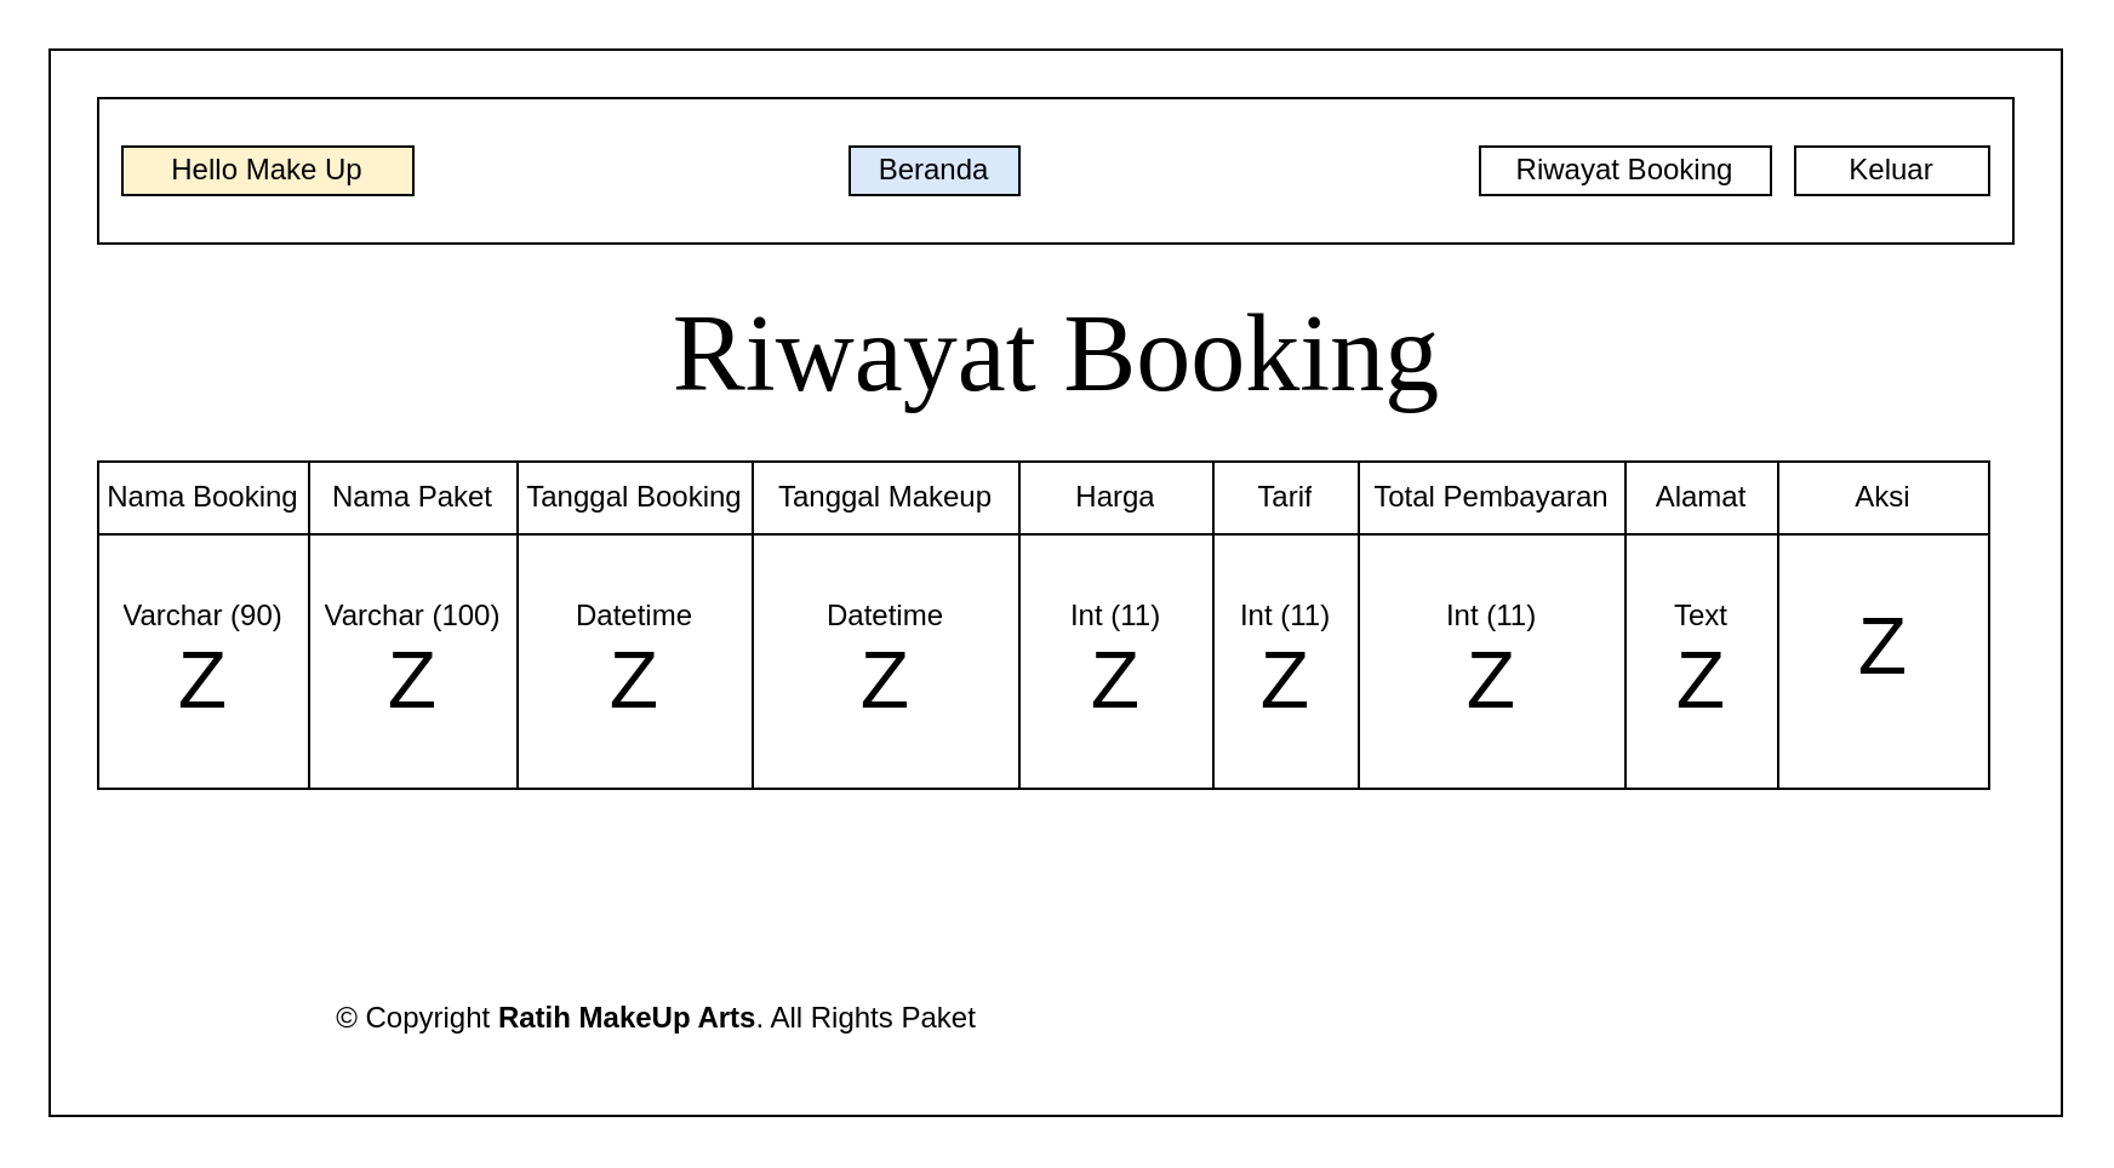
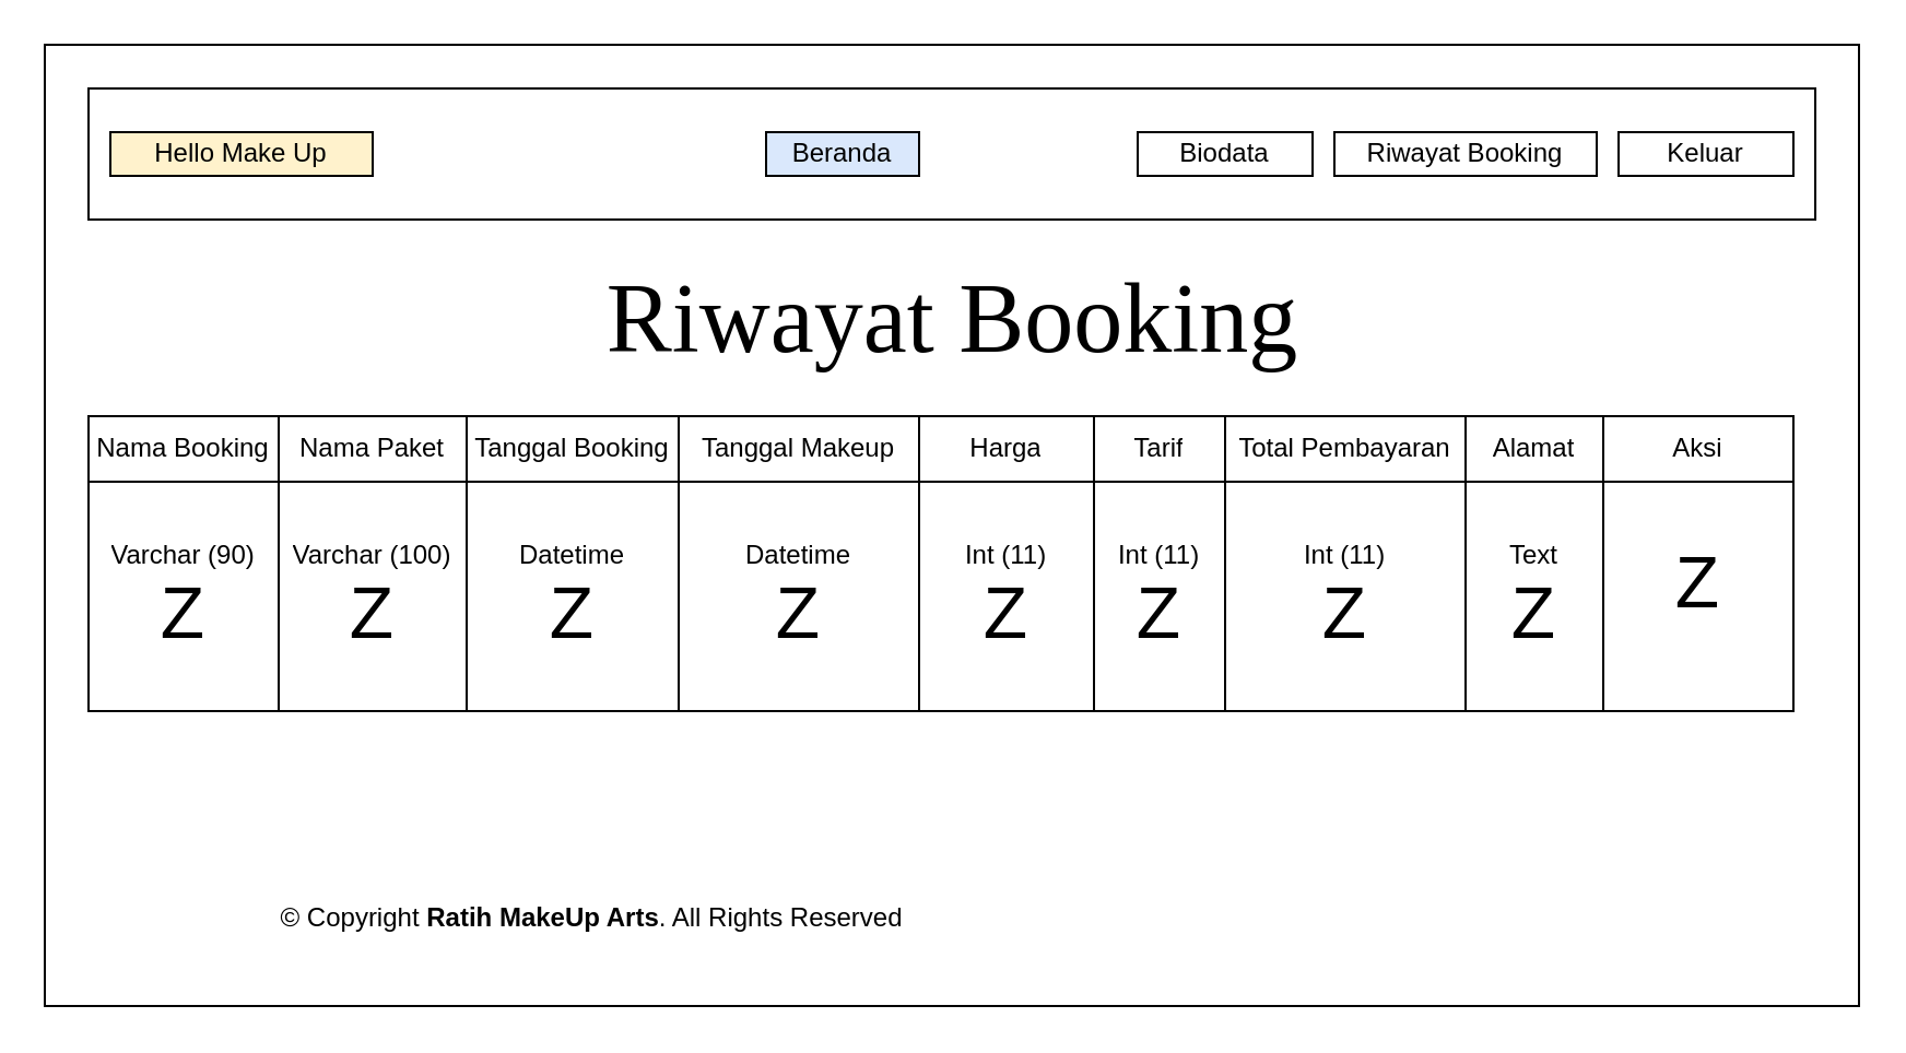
  <mxCell id="0" />
  <mxCell id="1" parent="0" />
  <mxCell id="2" value="" style="rounded=0;whiteSpace=wrap;html=1;" vertex="1" parent="1"><mxGeometry x="20" y="20" width="830" height="440" as="geometry" /></mxCell>
  <mxCell id="3" value="" style="rounded=0;whiteSpace=wrap;html=1;" vertex="1" parent="1"><mxGeometry x="40" y="40" width="790" height="60" as="geometry" /></mxCell>
  <mxCell id="4" value="Hello Make Up" style="whiteSpace=wrap;html=1;fillColor=#fff2cc;" vertex="1" parent="1"><mxGeometry x="50" y="60" width="120" height="20" as="geometry" /></mxCell>
  <mxCell id="5" value="Beranda" style="whiteSpace=wrap;html=1;fillColor=#dae8fc;" vertex="1" parent="1"><mxGeometry x="350" y="60" width="70" height="20" as="geometry" /></mxCell>
+ <mxCell id="6" value="Biodata" style="whiteSpace=wrap;html=1;" vertex="1" parent="1"><mxGeometry x="520" y="60" width="80" height="20" as="geometry" /></mxCell>
  <mxCell id="7" value="Riwayat Booking" style="whiteSpace=wrap;html=1;" vertex="1" parent="1"><mxGeometry x="610" y="60" width="120" height="20" as="geometry" /></mxCell>
  <mxCell id="8" value="Keluar" style="whiteSpace=wrap;html=1;" vertex="1" parent="1"><mxGeometry x="740" y="60" width="80" height="20" as="geometry" /></mxCell>
  <mxCell id="9" value="&lt;font style=&quot;font-size: 45px&quot; face=&quot;Times New Roman&quot;&gt;Riwayat Booking&lt;/font&gt;" style="text;html=1;align=center;verticalAlign=middle;resizable=0;points=[];autosize=1;" vertex="1" parent="1"><mxGeometry x="270" y="130" width="330" height="30" as="geometry" /></mxCell>
  <mxCell id="10" value="" style="shape=table;html=1;whiteSpace=wrap;startSize=0;container=1;collapsible=0;childLayout=tableLayout;" vertex="1" parent="1"><mxGeometry x="40" y="190" width="780" height="135" as="geometry" /></mxCell>
  <mxCell id="11" value="" style="shape=partialRectangle;html=1;whiteSpace=wrap;collapsible=0;dropTarget=0;pointerEvents=0;fillColor=none;top=0;left=0;bottom=0;right=0;points=[[0,0.5],[1,0.5]];portConstraint=eastwest;" vertex="1" parent="10"><mxGeometry width="780" height="30" as="geometry" /></mxCell>
  <mxCell id="12" value="Nama Booking" style="shape=partialRectangle;html=1;whiteSpace=wrap;connectable=0;fillColor=none;top=0;left=0;bottom=0;right=0;overflow=hidden;" vertex="1" parent="11"><mxGeometry width="87" height="30" as="geometry" /></mxCell>
  <mxCell id="13" value="Nama Paket" style="shape=partialRectangle;html=1;whiteSpace=wrap;connectable=0;fillColor=none;top=0;left=0;bottom=0;right=0;overflow=hidden;" vertex="1" parent="11"><mxGeometry x="87" width="86" height="30" as="geometry" /></mxCell>
  <mxCell id="14" value="Tanggal Booking" style="shape=partialRectangle;html=1;whiteSpace=wrap;connectable=0;fillColor=none;top=0;left=0;bottom=0;right=0;overflow=hidden;" vertex="1" parent="11"><mxGeometry x="173" width="97" height="30" as="geometry" /></mxCell>
  <mxCell id="15" value="Tanggal Makeup" style="shape=partialRectangle;html=1;whiteSpace=wrap;connectable=0;fillColor=none;top=0;left=0;bottom=0;right=0;overflow=hidden;" vertex="1" parent="11"><mxGeometry x="270" width="110" height="30" as="geometry" /></mxCell>
  <mxCell id="16" value="Harga" style="shape=partialRectangle;html=1;whiteSpace=wrap;connectable=0;fillColor=none;top=0;left=0;bottom=0;right=0;overflow=hidden;" vertex="1" parent="11"><mxGeometry x="380" width="80" height="30" as="geometry" /></mxCell>
  <mxCell id="17" value="Tarif" style="shape=partialRectangle;html=1;whiteSpace=wrap;connectable=0;fillColor=none;top=0;left=0;bottom=0;right=0;overflow=hidden;" vertex="1" parent="11"><mxGeometry x="460" width="60" height="30" as="geometry" /></mxCell>
  <mxCell id="18" value="Total Pembayaran" style="shape=partialRectangle;html=1;whiteSpace=wrap;connectable=0;fillColor=none;top=0;left=0;bottom=0;right=0;overflow=hidden;" vertex="1" parent="11"><mxGeometry x="520" width="110" height="30" as="geometry" /></mxCell>
  <mxCell id="19" value="Alamat" style="shape=partialRectangle;html=1;whiteSpace=wrap;connectable=0;fillColor=none;top=0;left=0;bottom=0;right=0;overflow=hidden;" vertex="1" parent="11"><mxGeometry x="630" width="63" height="30" as="geometry" /></mxCell>
  <mxCell id="20" value="Aksi" style="shape=partialRectangle;html=1;whiteSpace=wrap;connectable=0;fillColor=none;top=0;left=0;bottom=0;right=0;overflow=hidden;" vertex="1" parent="11"><mxGeometry x="693" width="87" height="30" as="geometry" /></mxCell>
  <mxCell id="21" value="" style="shape=partialRectangle;html=1;whiteSpace=wrap;collapsible=0;dropTarget=0;pointerEvents=0;fillColor=none;top=0;left=0;bottom=0;right=0;points=[[0,0.5],[1,0.5]];portConstraint=eastwest;" vertex="1" parent="10"><mxGeometry y="30" width="780" height="105" as="geometry" /></mxCell>
  <mxCell id="22" value="&lt;div&gt;Varchar (90)&lt;/div&gt;&lt;div&gt;&lt;font style=&quot;font-size: 33px&quot;&gt;Z&lt;/font&gt;&lt;br&gt;&lt;/div&gt;" style="shape=partialRectangle;html=1;whiteSpace=wrap;connectable=0;fillColor=none;top=0;left=0;bottom=0;right=0;overflow=hidden;" vertex="1" parent="21"><mxGeometry width="87" height="105" as="geometry" /></mxCell>
  <mxCell id="23" value="&lt;div&gt;Varchar (100)&lt;/div&gt;&lt;div&gt;&lt;font style=&quot;font-size: 33px&quot;&gt;Z&lt;/font&gt;&lt;/div&gt;" style="shape=partialRectangle;html=1;whiteSpace=wrap;connectable=0;fillColor=none;top=0;left=0;bottom=0;right=0;overflow=hidden;" vertex="1" parent="21"><mxGeometry x="87" width="86" height="105" as="geometry" /></mxCell>
  <mxCell id="24" value="&lt;div&gt;Datetime&lt;/div&gt;&lt;div&gt;&lt;font style=&quot;font-size: 33px&quot;&gt;Z&lt;/font&gt;&lt;/div&gt;" style="shape=partialRectangle;html=1;whiteSpace=wrap;connectable=0;fillColor=none;top=0;left=0;bottom=0;right=0;overflow=hidden;" vertex="1" parent="21"><mxGeometry x="173" width="97" height="105" as="geometry" /></mxCell>
  <mxCell id="25" value="&lt;div&gt;Datetime&lt;/div&gt;&lt;div&gt;&lt;font style=&quot;font-size: 33px&quot;&gt;Z&lt;/font&gt;&lt;/div&gt;" style="shape=partialRectangle;html=1;whiteSpace=wrap;connectable=0;fillColor=none;top=0;left=0;bottom=0;right=0;overflow=hidden;" vertex="1" parent="21"><mxGeometry x="270" width="110" height="105" as="geometry" /></mxCell>
  <mxCell id="26" value="&lt;div&gt;Int (11)&lt;/div&gt;&lt;div&gt;&lt;font style=&quot;font-size: 33px&quot;&gt;Z&lt;/font&gt;&lt;/div&gt;" style="shape=partialRectangle;html=1;whiteSpace=wrap;connectable=0;fillColor=none;top=0;left=0;bottom=0;right=0;overflow=hidden;" vertex="1" parent="21"><mxGeometry x="380" width="80" height="105" as="geometry" /></mxCell>
  <mxCell id="27" value="&lt;div&gt;Int (11)&lt;/div&gt;&lt;div&gt;&lt;font style=&quot;font-size: 33px&quot;&gt;Z&lt;/font&gt;&lt;/div&gt;" style="shape=partialRectangle;html=1;whiteSpace=wrap;connectable=0;fillColor=none;top=0;left=0;bottom=0;right=0;overflow=hidden;" vertex="1" parent="21"><mxGeometry x="460" width="60" height="105" as="geometry" /></mxCell>
  <mxCell id="28" value="&lt;div&gt;Int (11)&lt;/div&gt;&lt;div&gt;&lt;font style=&quot;font-size: 33px&quot;&gt;Z&lt;/font&gt;&lt;/div&gt;" style="shape=partialRectangle;html=1;whiteSpace=wrap;connectable=0;fillColor=none;top=0;left=0;bottom=0;right=0;overflow=hidden;" vertex="1" parent="21"><mxGeometry x="520" width="110" height="105" as="geometry" /></mxCell>
  <mxCell id="29" value="&lt;div&gt;Text&lt;/div&gt;&lt;div&gt;&lt;font style=&quot;font-size: 33px&quot;&gt;Z&lt;/font&gt;&lt;/div&gt;" style="shape=partialRectangle;html=1;whiteSpace=wrap;connectable=0;fillColor=none;top=0;left=0;bottom=0;right=0;overflow=hidden;" vertex="1" parent="21"><mxGeometry x="630" width="63" height="105" as="geometry" /></mxCell>
  <mxCell id="30" value="&#10;&lt;font style=&quot;font-size: 33px&quot;&gt;Z&lt;/font&gt;&#10;&#10;" style="shape=partialRectangle;html=1;whiteSpace=wrap;connectable=0;fillColor=none;top=0;left=0;bottom=0;right=0;overflow=hidden;" vertex="1" parent="21"><mxGeometry x="693" width="87" height="105" as="geometry" /></mxCell>
- <mxCell id="31" value="© Copyright &lt;strong&gt;&lt;span&gt;Ratih MakeUp Arts&lt;/span&gt;&lt;/strong&gt;. All Rights Paket&lt;br/&gt;&#09;&#09;&#09;" style="text;html=1;align=center;verticalAlign=middle;resizable=0;points=[];autosize=1;" vertex="1" parent="1"><mxGeometry x="120" y="410" width="300" height="20" as="geometry" /></mxCell>
+ <mxCell id="31" value="© Copyright &lt;strong&gt;&lt;span&gt;Ratih MakeUp Arts&lt;/span&gt;&lt;/strong&gt;. All Rights Reserved&lt;br/&gt;&#09;&#09;&#09;" style="text;html=1;align=center;verticalAlign=middle;resizable=0;points=[];autosize=1;" vertex="1" parent="1"><mxGeometry x="120" y="410" width="300" height="20" as="geometry" /></mxCell>
